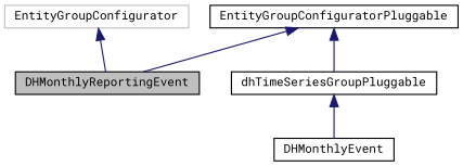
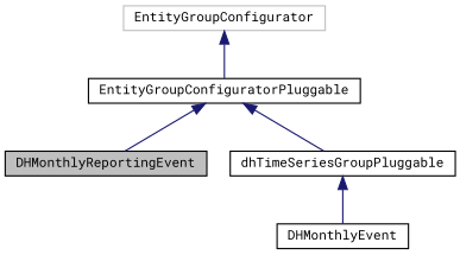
  digraph {
    fontname="Roboto Mono"
    node [color=black fillcolor=white fontname="Roboto Mono" fontsize=10 shape=record style=filled]
    edge [color=midnightblue dir=back fontname="Roboto Mono" fontsize=10 labelfontname=Helvetica labelfontsize=10 style=solid]
    n1 [fillcolor=grey75 fontcolor=black height=0.2 label=DHMonthlyReportingEvent width=0.4]
    n2 [height=0.2 label=DHMonthlyEvent width=0.4]
    n3 [height=0.2 label=dhTimeSeriesGroupPluggable width=0.4]
    n4 [height=0.2 label=EntityGroupConfiguratorPluggable width=0.4]
    n5 [color=grey75 height=0.2 label=EntityGroupConfigurator width=0.4]
    n3 -> n2
    n4 -> n1
    n4 -> n3
-   n5 -> n1
+   n5 -> n4
  }
